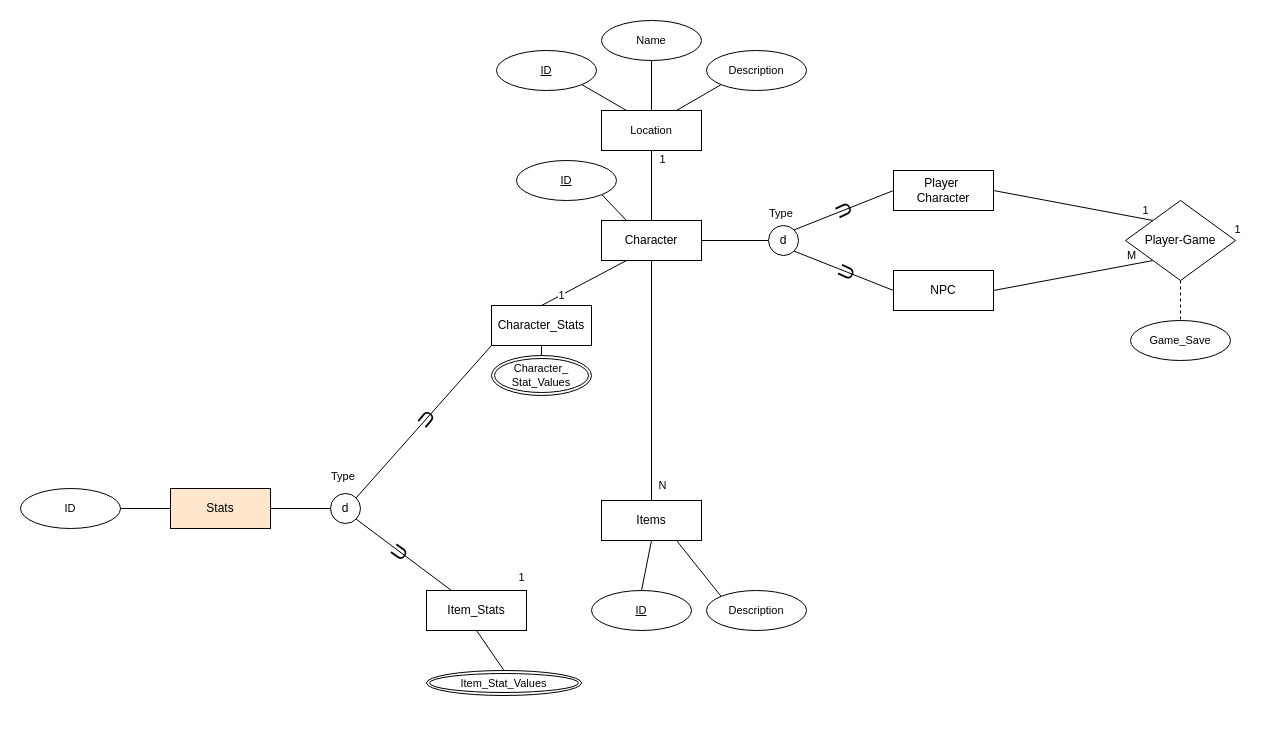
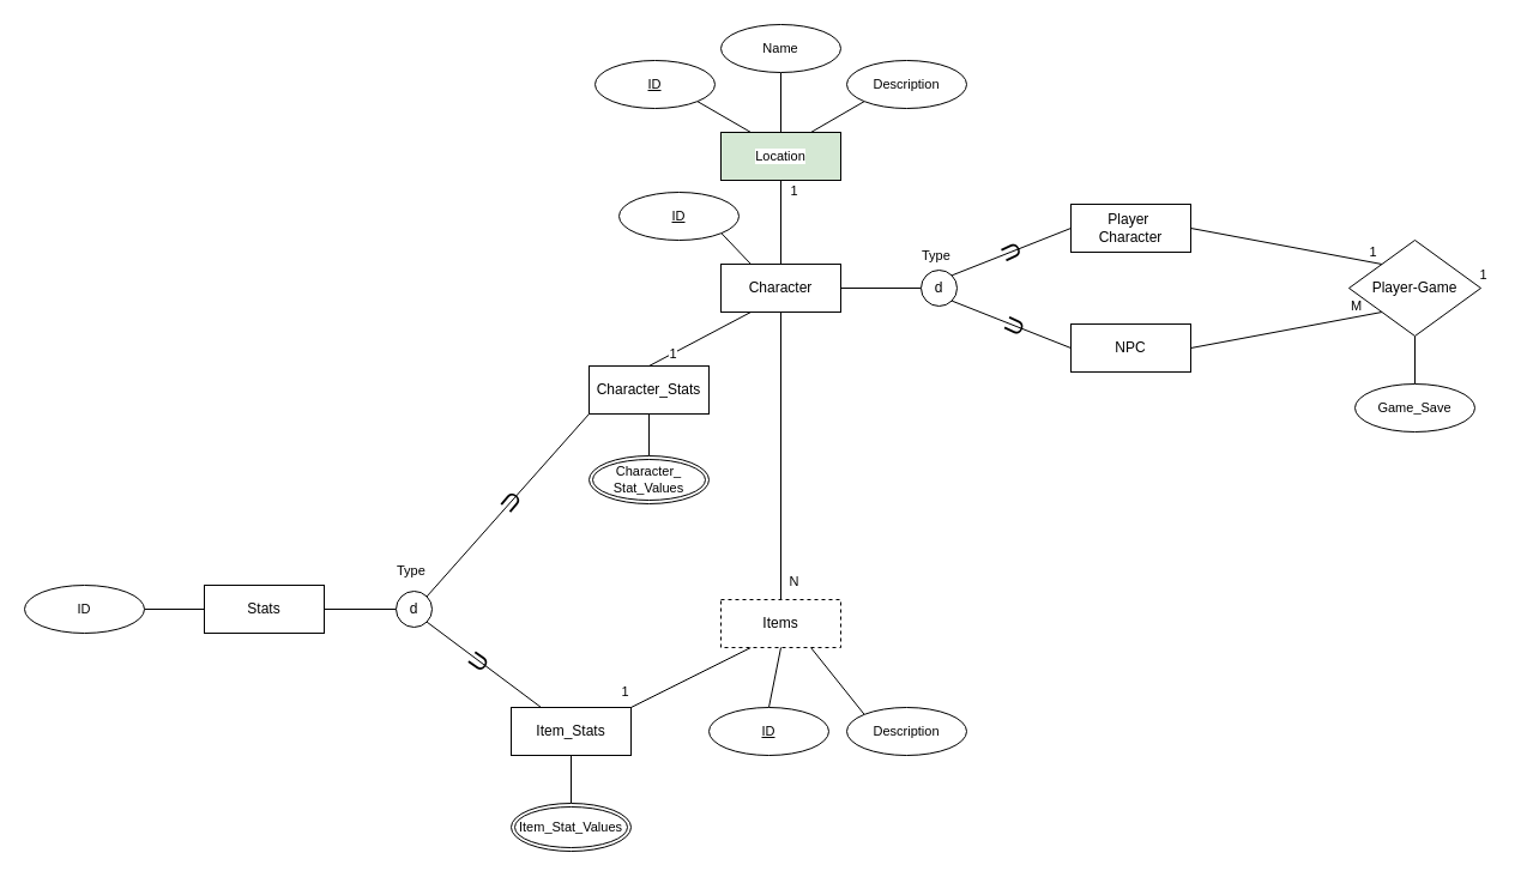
  <mxCell id="0" />
  <mxCell id="1" parent="0" />
  <mxCell id="2" value="" style="rounded=0;orthogonalLoop=1;jettySize=auto;html=1;endArrow=none;endFill=0;" edge="1" parent="1" source="6" target="15"><mxGeometry relative="1" as="geometry" /></mxCell>
  <mxCell id="3" style="edgeStyle=none;rounded=0;orthogonalLoop=1;jettySize=auto;html=1;exitX=0.5;exitY=0;exitDx=0;exitDy=0;entryX=0.5;entryY=1;entryDx=0;entryDy=0;strokeColor=default;align=center;verticalAlign=middle;fontFamily=Helvetica;fontSize=11;fontColor=default;labelBackgroundColor=default;endArrow=none;endFill=0;" edge="1" parent="1" source="6" target="29"><mxGeometry relative="1" as="geometry" /></mxCell>
  <mxCell id="4" style="edgeStyle=none;rounded=0;orthogonalLoop=1;jettySize=auto;html=1;exitX=0.25;exitY=1;exitDx=0;exitDy=0;entryX=0.5;entryY=0;entryDx=0;entryDy=0;strokeColor=default;align=center;verticalAlign=middle;fontFamily=Helvetica;fontSize=11;fontColor=default;labelBackgroundColor=default;endArrow=none;endFill=0;" edge="1" parent="1" source="6" target="40"><mxGeometry relative="1" as="geometry" /></mxCell>
  <mxCell id="5" style="edgeStyle=none;rounded=0;orthogonalLoop=1;jettySize=auto;html=1;exitX=1;exitY=0.5;exitDx=0;exitDy=0;entryX=0;entryY=0.5;entryDx=0;entryDy=0;strokeColor=default;align=center;verticalAlign=middle;fontFamily=Helvetica;fontSize=11;fontColor=default;labelBackgroundColor=default;endArrow=none;endFill=0;" edge="1" parent="1" source="6" target="11"><mxGeometry relative="1" as="geometry" /></mxCell>
  <mxCell id="6" value="Character" style="whiteSpace=wrap;html=1;align=center;" vertex="1" parent="1"><mxGeometry x="601" y="220" width="100" height="40" as="geometry" /></mxCell>
  <mxCell id="7" style="edgeStyle=none;rounded=0;orthogonalLoop=1;jettySize=auto;html=1;exitX=1;exitY=0.5;exitDx=0;exitDy=0;entryX=0;entryY=1;entryDx=0;entryDy=0;strokeColor=default;align=center;verticalAlign=middle;fontFamily=Helvetica;fontSize=11;fontColor=default;labelBackgroundColor=default;endArrow=none;endFill=0;" edge="1" parent="1" source="8" target="19"><mxGeometry relative="1" as="geometry" /></mxCell>
  <mxCell id="8" value="NPC" style="whiteSpace=wrap;html=1;align=center;" vertex="1" parent="1"><mxGeometry x="893" y="270" width="100" height="40" as="geometry" /></mxCell>
  <mxCell id="9" style="edgeStyle=none;rounded=0;orthogonalLoop=1;jettySize=auto;html=1;exitX=1;exitY=0.5;exitDx=0;exitDy=0;entryX=0;entryY=0;entryDx=0;entryDy=0;strokeColor=default;align=center;verticalAlign=middle;fontFamily=Helvetica;fontSize=11;fontColor=default;labelBackgroundColor=default;endArrow=none;endFill=0;" edge="1" parent="1" source="10" target="19"><mxGeometry relative="1" as="geometry" /></mxCell>
  <mxCell id="10" value="Player&amp;nbsp;&lt;div&gt;Character&lt;/div&gt;" style="whiteSpace=wrap;html=1;align=center;" vertex="1" parent="1"><mxGeometry x="893" y="170" width="100" height="40" as="geometry" /></mxCell>
  <mxCell id="11" value="d" style="ellipse;whiteSpace=wrap;html=1;aspect=fixed;" vertex="1" parent="1"><mxGeometry x="768" y="225" width="30" height="30" as="geometry" /></mxCell>
  <mxCell id="12" value="" style="endArrow=none;html=1;rounded=0;exitX=1;exitY=0;exitDx=0;exitDy=0;entryX=0;entryY=0.5;entryDx=0;entryDy=0;endFill=0;" edge="1" parent="1" source="11" target="10"><mxGeometry relative="1" as="geometry"><mxPoint x="817" y="276" as="sourcePoint" /><mxPoint x="763" y="350" as="targetPoint" /></mxGeometry></mxCell>
  <mxCell id="13" style="edgeStyle=none;rounded=0;orthogonalLoop=1;jettySize=auto;html=1;exitX=0.75;exitY=1;exitDx=0;exitDy=0;entryX=0;entryY=0;entryDx=0;entryDy=0;strokeColor=default;align=center;verticalAlign=middle;fontFamily=Helvetica;fontSize=11;fontColor=default;labelBackgroundColor=default;endArrow=none;endFill=0;" edge="1" parent="1" source="15" target="35"><mxGeometry relative="1" as="geometry" /></mxCell>
- <mxCell id="15" value="Items" style="whiteSpace=wrap;html=1;align=center;" vertex="1" parent="1"><mxGeometry x="601" y="500" width="100" height="40" as="geometry" /></mxCell>
+ <mxCell id="14" style="edgeStyle=none;rounded=0;orthogonalLoop=1;jettySize=auto;html=1;exitX=0.25;exitY=1;exitDx=0;exitDy=0;entryX=1;entryY=0;entryDx=0;entryDy=0;strokeColor=default;align=center;verticalAlign=middle;fontFamily=Helvetica;fontSize=11;fontColor=default;labelBackgroundColor=default;endArrow=none;endFill=0;" edge="1" parent="1" source="15" target="38"><mxGeometry relative="1" as="geometry" /></mxCell>
+ <mxCell id="15" value="Items" style="whiteSpace=wrap;html=1;align=center;dashed=1;" vertex="1" parent="1"><mxGeometry x="601" y="500" width="100" height="40" as="geometry" /></mxCell>
  <mxCell id="16" style="edgeStyle=none;rounded=0;orthogonalLoop=1;jettySize=auto;html=1;exitX=1;exitY=0.5;exitDx=0;exitDy=0;entryX=0;entryY=0.5;entryDx=0;entryDy=0;strokeColor=default;align=center;verticalAlign=middle;fontFamily=Helvetica;fontSize=11;fontColor=default;labelBackgroundColor=default;endArrow=none;endFill=0;" edge="1" parent="1" source="17" target="41"><mxGeometry relative="1" as="geometry" /></mxCell>
- <mxCell id="17" value="Stats" style="whiteSpace=wrap;html=1;align=center;fillColor=#ffe6cc;" vertex="1" parent="1"><mxGeometry x="170" y="488" width="100" height="40" as="geometry" /></mxCell>
- <mxCell id="18" style="edgeStyle=none;rounded=0;orthogonalLoop=1;jettySize=auto;html=1;exitX=0.5;exitY=1;exitDx=0;exitDy=0;entryX=0.5;entryY=0;entryDx=0;entryDy=0;strokeColor=default;align=center;verticalAlign=middle;fontFamily=Helvetica;fontSize=11;fontColor=default;labelBackgroundColor=default;endArrow=none;endFill=0;dashed=1;" edge="1" parent="1" source="19" target="36"><mxGeometry relative="1" as="geometry" /></mxCell>
+ <mxCell id="17" value="Stats" style="whiteSpace=wrap;html=1;align=center;" vertex="1" parent="1"><mxGeometry x="170" y="488" width="100" height="40" as="geometry" /></mxCell>
+ <mxCell id="18" style="edgeStyle=none;rounded=0;orthogonalLoop=1;jettySize=auto;html=1;exitX=0.5;exitY=1;exitDx=0;exitDy=0;entryX=0.5;entryY=0;entryDx=0;entryDy=0;strokeColor=default;align=center;verticalAlign=middle;fontFamily=Helvetica;fontSize=11;fontColor=default;labelBackgroundColor=default;endArrow=none;endFill=0;" edge="1" parent="1" source="19" target="36"><mxGeometry relative="1" as="geometry" /></mxCell>
  <mxCell id="19" value="Player-Game" style="rhombus;whiteSpace=wrap;html=1;" vertex="1" parent="1"><mxGeometry x="1125" y="200" width="110" height="80" as="geometry" /></mxCell>
  <mxCell id="20" style="edgeStyle=none;rounded=0;orthogonalLoop=1;jettySize=auto;html=1;exitX=1;exitY=1;exitDx=0;exitDy=0;entryX=0.25;entryY=0;entryDx=0;entryDy=0;strokeColor=default;align=center;verticalAlign=middle;fontFamily=Helvetica;fontSize=11;fontColor=default;labelBackgroundColor=default;endArrow=none;endFill=0;" edge="1" parent="1" source="21" target="6"><mxGeometry relative="1" as="geometry" /></mxCell>
  <mxCell id="21" value="ID" style="ellipse;whiteSpace=wrap;html=1;align=center;fontStyle=4;fontFamily=Helvetica;fontSize=11;fontColor=default;labelBackgroundColor=default;" vertex="1" parent="1"><mxGeometry x="516" y="160" width="100" height="40" as="geometry" /></mxCell>
  <mxCell id="22" value="Type" style="text;strokeColor=none;fillColor=none;spacingLeft=4;spacingRight=4;overflow=hidden;rotatable=0;points=[[0,0.5],[1,0.5]];portConstraint=eastwest;fontSize=11;whiteSpace=wrap;html=1;fontFamily=Helvetica;fontColor=default;labelBackgroundColor=default;" vertex="1" parent="1"><mxGeometry x="763" y="200" width="40" height="30" as="geometry" /></mxCell>
  <mxCell id="23" style="edgeStyle=none;rounded=0;orthogonalLoop=1;jettySize=auto;html=1;entryX=0;entryY=0.5;entryDx=0;entryDy=0;strokeColor=default;align=center;verticalAlign=middle;fontFamily=Helvetica;fontSize=11;fontColor=default;labelBackgroundColor=default;endArrow=none;endFill=0;exitX=1;exitY=1;exitDx=0;exitDy=0;" edge="1" parent="1" source="11" target="8"><mxGeometry relative="1" as="geometry"><mxPoint x="783" y="270" as="sourcePoint" /></mxGeometry></mxCell>
  <mxCell id="24" value="&lt;span style=&quot;font-size: 20px;&quot;&gt;&lt;font style=&quot;font-size: 20px;&quot;&gt;U&lt;/font&gt;&lt;/span&gt;" style="text;html=1;align=center;verticalAlign=middle;resizable=0;points=[];autosize=1;strokeColor=none;fillColor=none;fontFamily=Helvetica;fontSize=20;fontColor=default;labelBackgroundColor=none;rotation=-65;" vertex="1" parent="1"><mxGeometry x="825" y="252" width="40" height="40" as="geometry" /></mxCell>
  <mxCell id="25" value="&lt;span style=&quot;font-size: 20px;&quot;&gt;&lt;font style=&quot;font-size: 20px;&quot;&gt;U&lt;/font&gt;&lt;/span&gt;" style="text;html=1;align=center;verticalAlign=middle;resizable=0;points=[];autosize=1;strokeColor=none;fillColor=none;fontFamily=Helvetica;fontSize=20;fontColor=default;labelBackgroundColor=none;rotation=-115;" vertex="1" parent="1"><mxGeometry x="823" y="191" width="40" height="40" as="geometry" /></mxCell>
  <mxCell id="26" style="edgeStyle=none;rounded=0;orthogonalLoop=1;jettySize=auto;html=1;exitX=0.25;exitY=0;exitDx=0;exitDy=0;entryX=1;entryY=1;entryDx=0;entryDy=0;strokeColor=default;align=center;verticalAlign=middle;fontFamily=Helvetica;fontSize=11;fontColor=default;labelBackgroundColor=default;endArrow=none;endFill=0;" edge="1" parent="1" source="29" target="30"><mxGeometry relative="1" as="geometry" /></mxCell>
  <mxCell id="27" style="edgeStyle=none;rounded=0;orthogonalLoop=1;jettySize=auto;html=1;exitX=0.5;exitY=0;exitDx=0;exitDy=0;entryX=0.5;entryY=1;entryDx=0;entryDy=0;strokeColor=default;align=center;verticalAlign=middle;fontFamily=Helvetica;fontSize=11;fontColor=default;labelBackgroundColor=default;endArrow=none;endFill=0;" edge="1" parent="1" source="29" target="31"><mxGeometry relative="1" as="geometry" /></mxCell>
  <mxCell id="28" style="edgeStyle=none;rounded=0;orthogonalLoop=1;jettySize=auto;html=1;exitX=0.75;exitY=0;exitDx=0;exitDy=0;entryX=0;entryY=1;entryDx=0;entryDy=0;strokeColor=default;align=center;verticalAlign=middle;fontFamily=Helvetica;fontSize=11;fontColor=default;labelBackgroundColor=default;endArrow=none;endFill=0;" edge="1" parent="1" source="29" target="32"><mxGeometry relative="1" as="geometry" /></mxCell>
- <mxCell id="29" value="Location" style="whiteSpace=wrap;html=1;align=center;fontFamily=Helvetica;fontSize=11;fontColor=default;labelBackgroundColor=default;" vertex="1" parent="1"><mxGeometry x="601" y="110" width="100" height="40" as="geometry" /></mxCell>
+ <mxCell id="29" value="Location" style="whiteSpace=wrap;html=1;align=center;fontFamily=Helvetica;fontSize=11;fontColor=default;labelBackgroundColor=default;fillColor=#d5e8d4;" vertex="1" parent="1"><mxGeometry x="601" y="110" width="100" height="40" as="geometry" /></mxCell>
  <mxCell id="30" value="ID" style="ellipse;whiteSpace=wrap;html=1;align=center;fontStyle=4;fontFamily=Helvetica;fontSize=11;fontColor=default;labelBackgroundColor=default;" vertex="1" parent="1"><mxGeometry x="496" y="50" width="100" height="40" as="geometry" /></mxCell>
  <mxCell id="31" value="Name" style="ellipse;whiteSpace=wrap;html=1;align=center;fontFamily=Helvetica;fontSize=11;fontColor=default;labelBackgroundColor=default;" vertex="1" parent="1"><mxGeometry x="601" y="20" width="100" height="40" as="geometry" /></mxCell>
  <mxCell id="32" value="Description" style="ellipse;whiteSpace=wrap;html=1;align=center;fontFamily=Helvetica;fontSize=11;fontColor=default;labelBackgroundColor=default;" vertex="1" parent="1"><mxGeometry x="706" y="50" width="100" height="40" as="geometry" /></mxCell>
  <mxCell id="33" style="edgeStyle=none;rounded=0;orthogonalLoop=1;jettySize=auto;html=1;exitX=0.5;exitY=0;exitDx=0;exitDy=0;entryX=0.5;entryY=1;entryDx=0;entryDy=0;strokeColor=default;align=center;verticalAlign=middle;fontFamily=Helvetica;fontSize=11;fontColor=default;labelBackgroundColor=default;endArrow=none;endFill=0;" edge="1" parent="1" source="34" target="15"><mxGeometry relative="1" as="geometry" /></mxCell>
  <mxCell id="34" value="ID" style="ellipse;whiteSpace=wrap;html=1;align=center;fontStyle=4;fontFamily=Helvetica;fontSize=11;fontColor=default;labelBackgroundColor=default;" vertex="1" parent="1"><mxGeometry x="591" y="590" width="100" height="40" as="geometry" /></mxCell>
  <mxCell id="35" value="Description" style="ellipse;whiteSpace=wrap;html=1;align=center;fontFamily=Helvetica;fontSize=11;fontColor=default;labelBackgroundColor=default;" vertex="1" parent="1"><mxGeometry x="706" y="590" width="100" height="40" as="geometry" /></mxCell>
  <mxCell id="36" value="Game_Save" style="ellipse;whiteSpace=wrap;html=1;align=center;fontFamily=Helvetica;fontSize=11;fontColor=default;labelBackgroundColor=default;" vertex="1" parent="1"><mxGeometry x="1130" y="320" width="100" height="40" as="geometry" /></mxCell>
  <mxCell id="37" style="edgeStyle=none;rounded=0;orthogonalLoop=1;jettySize=auto;html=1;exitX=0.5;exitY=1;exitDx=0;exitDy=0;entryX=0.5;entryY=0;entryDx=0;entryDy=0;strokeColor=default;align=center;verticalAlign=middle;fontFamily=Helvetica;fontSize=11;fontColor=default;labelBackgroundColor=default;endArrow=none;endFill=0;" edge="1" parent="1" source="38" target="50"><mxGeometry relative="1" as="geometry" /></mxCell>
  <mxCell id="38" value="Item_Stats" style="whiteSpace=wrap;html=1;align=center;" vertex="1" parent="1"><mxGeometry x="426" y="590" width="100" height="40" as="geometry" /></mxCell>
  <mxCell id="39" style="edgeStyle=none;rounded=0;orthogonalLoop=1;jettySize=auto;html=1;exitX=0.5;exitY=1;exitDx=0;exitDy=0;entryX=0.5;entryY=0;entryDx=0;entryDy=0;strokeColor=default;align=center;verticalAlign=middle;fontFamily=Helvetica;fontSize=11;fontColor=default;labelBackgroundColor=default;endArrow=none;endFill=0;" edge="1" parent="1" source="40" target="49"><mxGeometry relative="1" as="geometry" /></mxCell>
  <mxCell id="40" value="Character_Stats" style="whiteSpace=wrap;html=1;align=center;" vertex="1" parent="1"><mxGeometry x="491" y="305" width="100" height="40" as="geometry" /></mxCell>
  <mxCell id="41" value="d" style="ellipse;whiteSpace=wrap;html=1;aspect=fixed;" vertex="1" parent="1"><mxGeometry x="330" y="493" width="30" height="30" as="geometry" /></mxCell>
  <mxCell id="42" value="" style="endArrow=none;html=1;rounded=0;exitX=1;exitY=0;exitDx=0;exitDy=0;entryX=0;entryY=1;entryDx=0;entryDy=0;endFill=0;" edge="1" parent="1" source="41" target="40"><mxGeometry relative="1" as="geometry"><mxPoint x="370" y="566" as="sourcePoint" /><mxPoint x="316" y="640" as="targetPoint" /></mxGeometry></mxCell>
  <mxCell id="43" value="Type" style="text;strokeColor=none;fillColor=none;spacingLeft=4;spacingRight=4;overflow=hidden;rotatable=0;points=[[0,0.5],[1,0.5]];portConstraint=eastwest;fontSize=11;whiteSpace=wrap;html=1;fontFamily=Helvetica;fontColor=default;labelBackgroundColor=default;" vertex="1" parent="1"><mxGeometry x="325" y="463" width="40" height="30" as="geometry" /></mxCell>
  <mxCell id="44" style="edgeStyle=none;rounded=0;orthogonalLoop=1;jettySize=auto;html=1;exitX=1;exitY=1;exitDx=0;exitDy=0;entryX=0.25;entryY=0;entryDx=0;entryDy=0;strokeColor=default;align=center;verticalAlign=middle;fontFamily=Helvetica;fontSize=11;fontColor=default;labelBackgroundColor=default;endArrow=none;endFill=0;" edge="1" parent="1" source="41" target="38"><mxGeometry relative="1" as="geometry" /></mxCell>
  <mxCell id="45" value="&lt;span style=&quot;font-size: 20px;&quot;&gt;&lt;font style=&quot;font-size: 20px;&quot;&gt;U&lt;/font&gt;&lt;/span&gt;" style="text;html=1;align=center;verticalAlign=middle;resizable=0;points=[];autosize=1;strokeColor=none;fillColor=none;fontFamily=Helvetica;fontSize=20;fontColor=default;labelBackgroundColor=none;rotation=-55;" vertex="1" parent="1"><mxGeometry x="378" y="532" width="40" height="40" as="geometry" /></mxCell>
  <mxCell id="46" value="&lt;span style=&quot;font-size: 20px;&quot;&gt;&lt;font style=&quot;font-size: 20px;&quot;&gt;U&lt;/font&gt;&lt;/span&gt;" style="text;html=1;align=center;verticalAlign=middle;resizable=0;points=[];autosize=1;strokeColor=none;fillColor=none;fontFamily=Helvetica;fontSize=20;fontColor=default;labelBackgroundColor=none;rotation=-140;" vertex="1" parent="1"><mxGeometry x="406" y="400" width="40" height="40" as="geometry" /></mxCell>
  <mxCell id="47" style="edgeStyle=none;rounded=0;orthogonalLoop=1;jettySize=auto;html=1;exitX=1;exitY=0.5;exitDx=0;exitDy=0;entryX=0;entryY=0.5;entryDx=0;entryDy=0;strokeColor=default;align=center;verticalAlign=middle;fontFamily=Helvetica;fontSize=11;fontColor=default;labelBackgroundColor=default;endArrow=none;endFill=0;" edge="1" parent="1" source="48" target="17"><mxGeometry relative="1" as="geometry" /></mxCell>
  <mxCell id="48" value="ID" style="ellipse;whiteSpace=wrap;html=1;align=center;fontFamily=Helvetica;fontSize=11;fontColor=default;labelBackgroundColor=default;" vertex="1" parent="1"><mxGeometry x="20" y="488" width="100" height="40" as="geometry" /></mxCell>
- <mxCell id="49" value="Character_&lt;div&gt;Stat_&lt;span style=&quot;background-color: initial;&quot;&gt;Values&lt;/span&gt;&lt;/div&gt;" style="ellipse;shape=doubleEllipse;margin=3;whiteSpace=wrap;html=1;align=center;fontFamily=Helvetica;fontSize=11;fontColor=default;labelBackgroundColor=none;" vertex="1" parent="1"><mxGeometry x="491" y="355" width="100" height="40" as="geometry" /></mxCell>
- <mxCell id="50" value="Item_Stat_Values" style="ellipse;shape=doubleEllipse;margin=3;whiteSpace=wrap;html=1;align=center;fontFamily=Helvetica;fontSize=11;fontColor=default;labelBackgroundColor=none;" vertex="1" parent="1"><mxGeometry x="426" y="670" width="155" height="25" as="geometry" /></mxCell>
+ <mxCell id="49" value="Character_&lt;div&gt;Stat_&lt;span style=&quot;background-color: initial;&quot;&gt;Values&lt;/span&gt;&lt;/div&gt;" style="ellipse;shape=doubleEllipse;margin=3;whiteSpace=wrap;html=1;align=center;fontFamily=Helvetica;fontSize=11;fontColor=default;labelBackgroundColor=none;" vertex="1" parent="1"><mxGeometry x="491" y="380" width="100" height="40" as="geometry" /></mxCell>
+ <mxCell id="50" value="Item_Stat_Values" style="ellipse;shape=doubleEllipse;margin=3;whiteSpace=wrap;html=1;align=center;fontFamily=Helvetica;fontSize=11;fontColor=default;labelBackgroundColor=none;" vertex="1" parent="1"><mxGeometry x="426" y="670" width="100" height="40" as="geometry" /></mxCell>
  <mxCell id="51" value="1" style="text;html=1;align=center;verticalAlign=middle;resizable=0;points=[];autosize=1;strokeColor=none;fillColor=none;fontFamily=Helvetica;fontSize=11;fontColor=default;labelBackgroundColor=default;" vertex="1" parent="1"><mxGeometry x="647" y="144" width="30" height="30" as="geometry" /></mxCell>
  <mxCell id="52" value="1" style="text;html=1;align=center;verticalAlign=middle;resizable=0;points=[];autosize=1;strokeColor=none;fillColor=none;fontFamily=Helvetica;fontSize=11;fontColor=default;labelBackgroundColor=default;" vertex="1" parent="1"><mxGeometry x="1222" y="214" width="30" height="30" as="geometry" /></mxCell>
  <mxCell id="53" value="M" style="text;html=1;align=center;verticalAlign=middle;resizable=0;points=[];autosize=1;strokeColor=none;fillColor=none;fontFamily=Helvetica;fontSize=11;fontColor=default;labelBackgroundColor=default;" vertex="1" parent="1"><mxGeometry x="1116" y="240" width="30" height="30" as="geometry" /></mxCell>
  <mxCell id="54" value="1" style="text;html=1;align=center;verticalAlign=middle;resizable=0;points=[];autosize=1;strokeColor=none;fillColor=none;fontFamily=Helvetica;fontSize=11;fontColor=default;labelBackgroundColor=default;" vertex="1" parent="1"><mxGeometry x="546" y="280" width="30" height="30" as="geometry" /></mxCell>
  <mxCell id="55" value="1" style="text;html=1;align=center;verticalAlign=middle;resizable=0;points=[];autosize=1;strokeColor=none;fillColor=none;fontFamily=Helvetica;fontSize=11;fontColor=default;labelBackgroundColor=default;" vertex="1" parent="1"><mxGeometry x="506" y="562" width="30" height="30" as="geometry" /></mxCell>
  <mxCell id="56" value="N" style="text;html=1;align=center;verticalAlign=middle;resizable=0;points=[];autosize=1;strokeColor=none;fillColor=none;fontFamily=Helvetica;fontSize=11;fontColor=default;labelBackgroundColor=default;" vertex="1" parent="1"><mxGeometry x="647" y="470" width="30" height="30" as="geometry" /></mxCell>
  <mxCell id="57" value="1" style="text;html=1;align=center;verticalAlign=middle;resizable=0;points=[];autosize=1;strokeColor=none;fillColor=none;fontFamily=Helvetica;fontSize=11;fontColor=default;labelBackgroundColor=default;" vertex="1" parent="1"><mxGeometry x="1130" y="195" width="30" height="30" as="geometry" /></mxCell>
